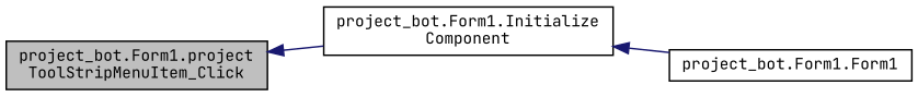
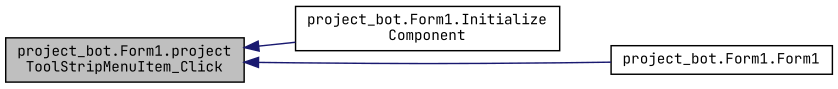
  digraph {
    fontname="JetBrains Mono"
    rankdir=LR
    node [color=black fillcolor=white fontname="JetBrains Mono" fontsize=10 shape=record style=filled]
    edge [color=midnightblue dir=back fontname="JetBrains Mono" fontsize=10 labelfontname=Helvetica labelfontsize=10 style=solid]
    n1 [fillcolor=grey75 fontcolor=black height=0.2 label="project_bot.Form1.project\lToolStripMenuItem_Click" width=0.4]
    n2 [height=0.2 label="project_bot.Form1.Initialize\lComponent" width=0.4]
    n3 [height=0.2 label="project_bot.Form1.Form1" width=0.4]
    n1 -> n2
-   n2 -> n3
+   n1 -> n3
  }
